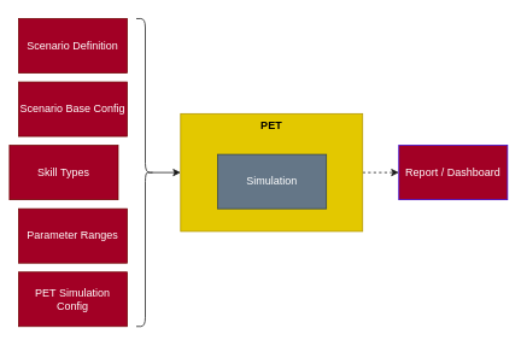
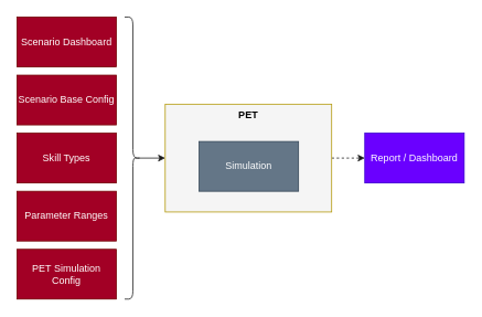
  <mxCell id="0" />
  <mxCell id="1" parent="0" />
  <mxCell id="2" style="edgeStyle=none;html=1;strokeColor=#1A1A1A;entryX=0;entryY=0.5;entryDx=0;entryDy=0;dashed=1;" edge="1" parent="1" source="3" target="12"><mxGeometry relative="1" as="geometry"><mxPoint x="450" y="190" as="targetPoint" /></mxGeometry></mxCell>
- <mxCell id="3" value="PET" style="rounded=0;whiteSpace=wrap;html=1;fillColor=#e3c800;fontColor=#000000;strokeColor=#B09500;verticalAlign=top;fontStyle=1" vertex="1" parent="1"><mxGeometry x="199" y="125" width="201" height="130" as="geometry" /></mxCell>
+ <mxCell id="3" value="PET" style="rounded=0;whiteSpace=wrap;html=1;fillColor=#f5f5f5;fontColor=#000000;strokeColor=#B09500;verticalAlign=top;fontStyle=1;" vertex="1" parent="1"><mxGeometry x="199" y="125" width="201" height="130" as="geometry" /></mxCell>
  <mxCell id="4" value="Simulation" style="rounded=0;whiteSpace=wrap;html=1;fillColor=#647687;fontColor=#ffffff;strokeColor=#314354;" vertex="1" parent="1"><mxGeometry x="240" y="170" width="120" height="60" as="geometry" /></mxCell>
- <mxCell id="5" value="Scenario Definition" style="rounded=0;whiteSpace=wrap;html=1;fillColor=#a20025;fontColor=#ffffff;strokeColor=#6F0000;" vertex="1" parent="1"><mxGeometry x="20" y="20" width="120" height="60" as="geometry" /></mxCell>
+ <mxCell id="5" value="Scenario Dashboard" style="rounded=0;whiteSpace=wrap;html=1;fillColor=#a20025;fontColor=#ffffff;strokeColor=#6F0000;" vertex="1" parent="1"><mxGeometry x="20" y="20" width="120" height="60" as="geometry" /></mxCell>
  <mxCell id="6" value="Scenario Base Config" style="rounded=0;whiteSpace=wrap;html=1;fillColor=#a20025;fontColor=#ffffff;strokeColor=#6F0000;" vertex="1" parent="1"><mxGeometry x="20" y="90" width="120" height="60" as="geometry" /></mxCell>
- <mxCell id="7" value="Skill Types" style="rounded=0;whiteSpace=wrap;html=1;fillColor=#a20025;fontColor=#ffffff;strokeColor=#6F0000;" vertex="1" parent="1"><mxGeometry x="10" y="160" width="120" height="60" as="geometry" /></mxCell>
+ <mxCell id="7" value="Skill Types" style="rounded=0;whiteSpace=wrap;html=1;fillColor=#a20025;fontColor=#ffffff;strokeColor=#6F0000;" vertex="1" parent="1"><mxGeometry x="20" y="160" width="120" height="60" as="geometry" /></mxCell>
  <mxCell id="8" value="Parameter Ranges" style="rounded=0;whiteSpace=wrap;html=1;fillColor=#a20025;fontColor=#ffffff;strokeColor=#6F0000;" vertex="1" parent="1"><mxGeometry x="20" y="230" width="120" height="60" as="geometry" /></mxCell>
  <mxCell id="9" value="PET Simulation Config" style="rounded=0;whiteSpace=wrap;html=1;fillColor=#a20025;fontColor=#ffffff;strokeColor=#6F0000;" vertex="1" parent="1"><mxGeometry x="20" y="300" width="120" height="60" as="geometry" /></mxCell>
  <mxCell id="10" style="edgeStyle=none;html=1;exitX=0.1;exitY=0.5;exitDx=0;exitDy=0;exitPerimeter=0;entryX=0;entryY=0.5;entryDx=0;entryDy=0;strokeColor=#1A1A1A;" edge="1" parent="1" source="11" target="3"><mxGeometry relative="1" as="geometry" /></mxCell>
  <mxCell id="11" value="" style="shape=curlyBracket;whiteSpace=wrap;html=1;rounded=1;flipH=1;strokeColor=#1A1A1A;" vertex="1" parent="1"><mxGeometry x="150" y="20" width="20" height="340" as="geometry" /></mxCell>
- <mxCell id="12" value="Report / Dashboard" style="rounded=0;whiteSpace=wrap;html=1;strokeColor=#3700CC;fillColor=#a20025;fontColor=#ffffff;" vertex="1" parent="1"><mxGeometry x="440" y="160" width="120" height="60" as="geometry" /></mxCell>
+ <mxCell id="12" value="Report / Dashboard" style="rounded=0;whiteSpace=wrap;html=1;strokeColor=#3700CC;fillColor=#6a00ff;fontColor=#ffffff;" vertex="1" parent="1"><mxGeometry x="440" y="160" width="120" height="60" as="geometry" /></mxCell>
